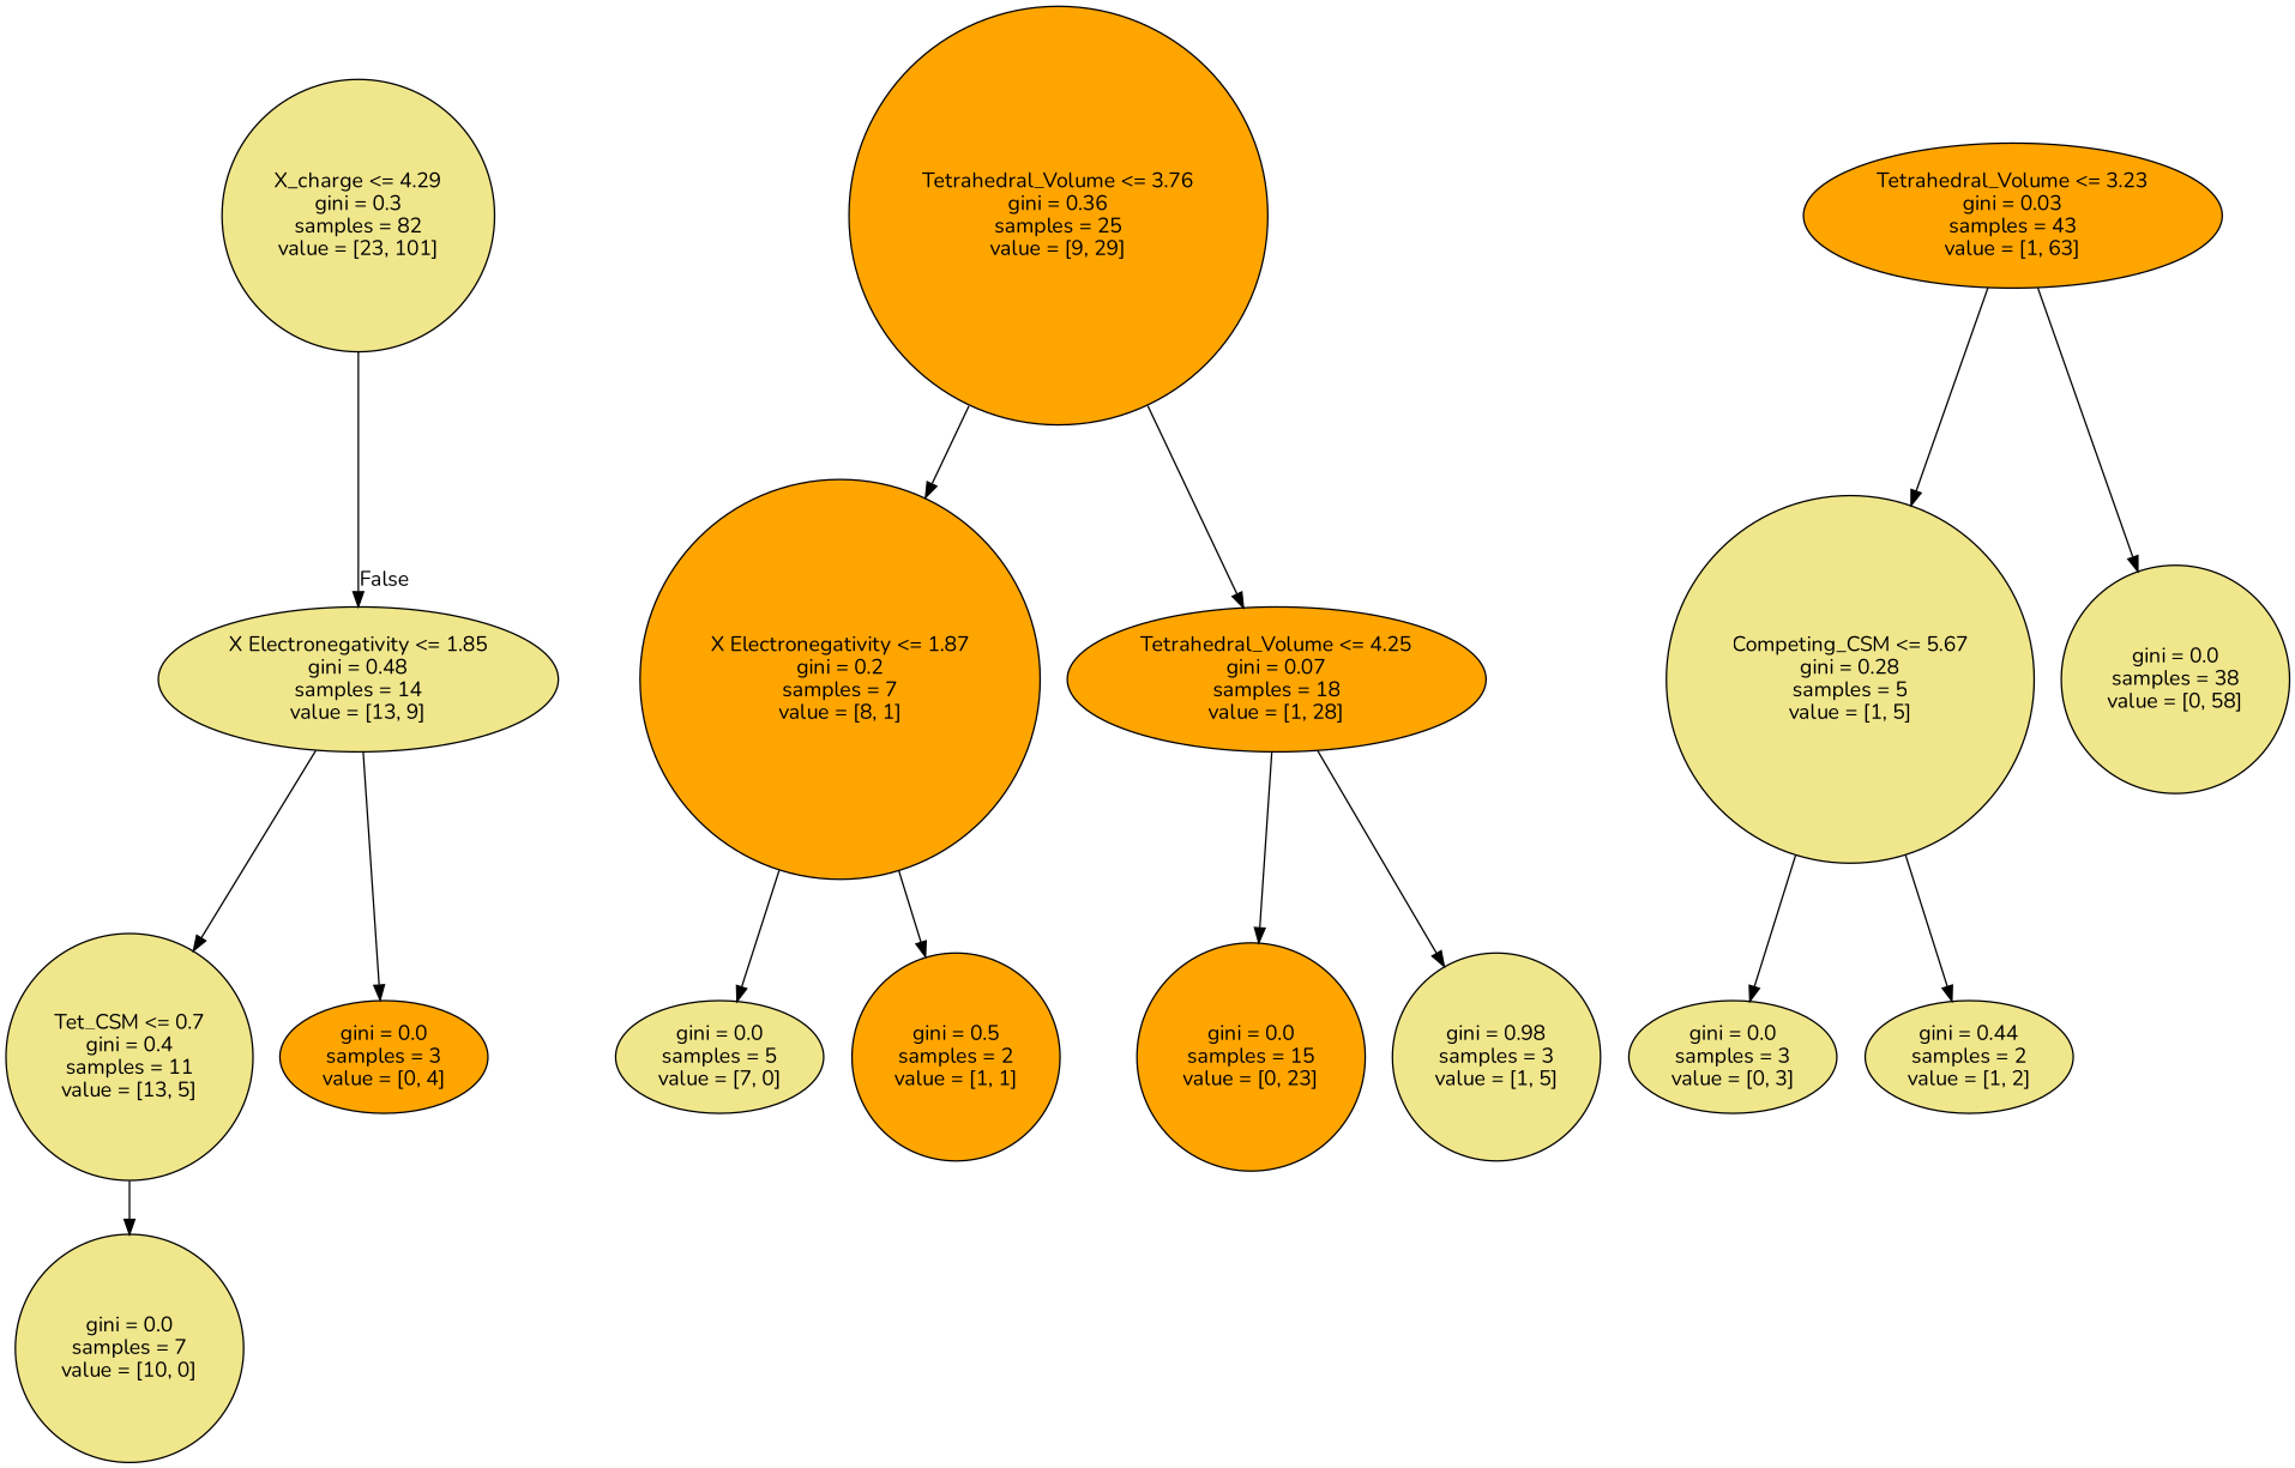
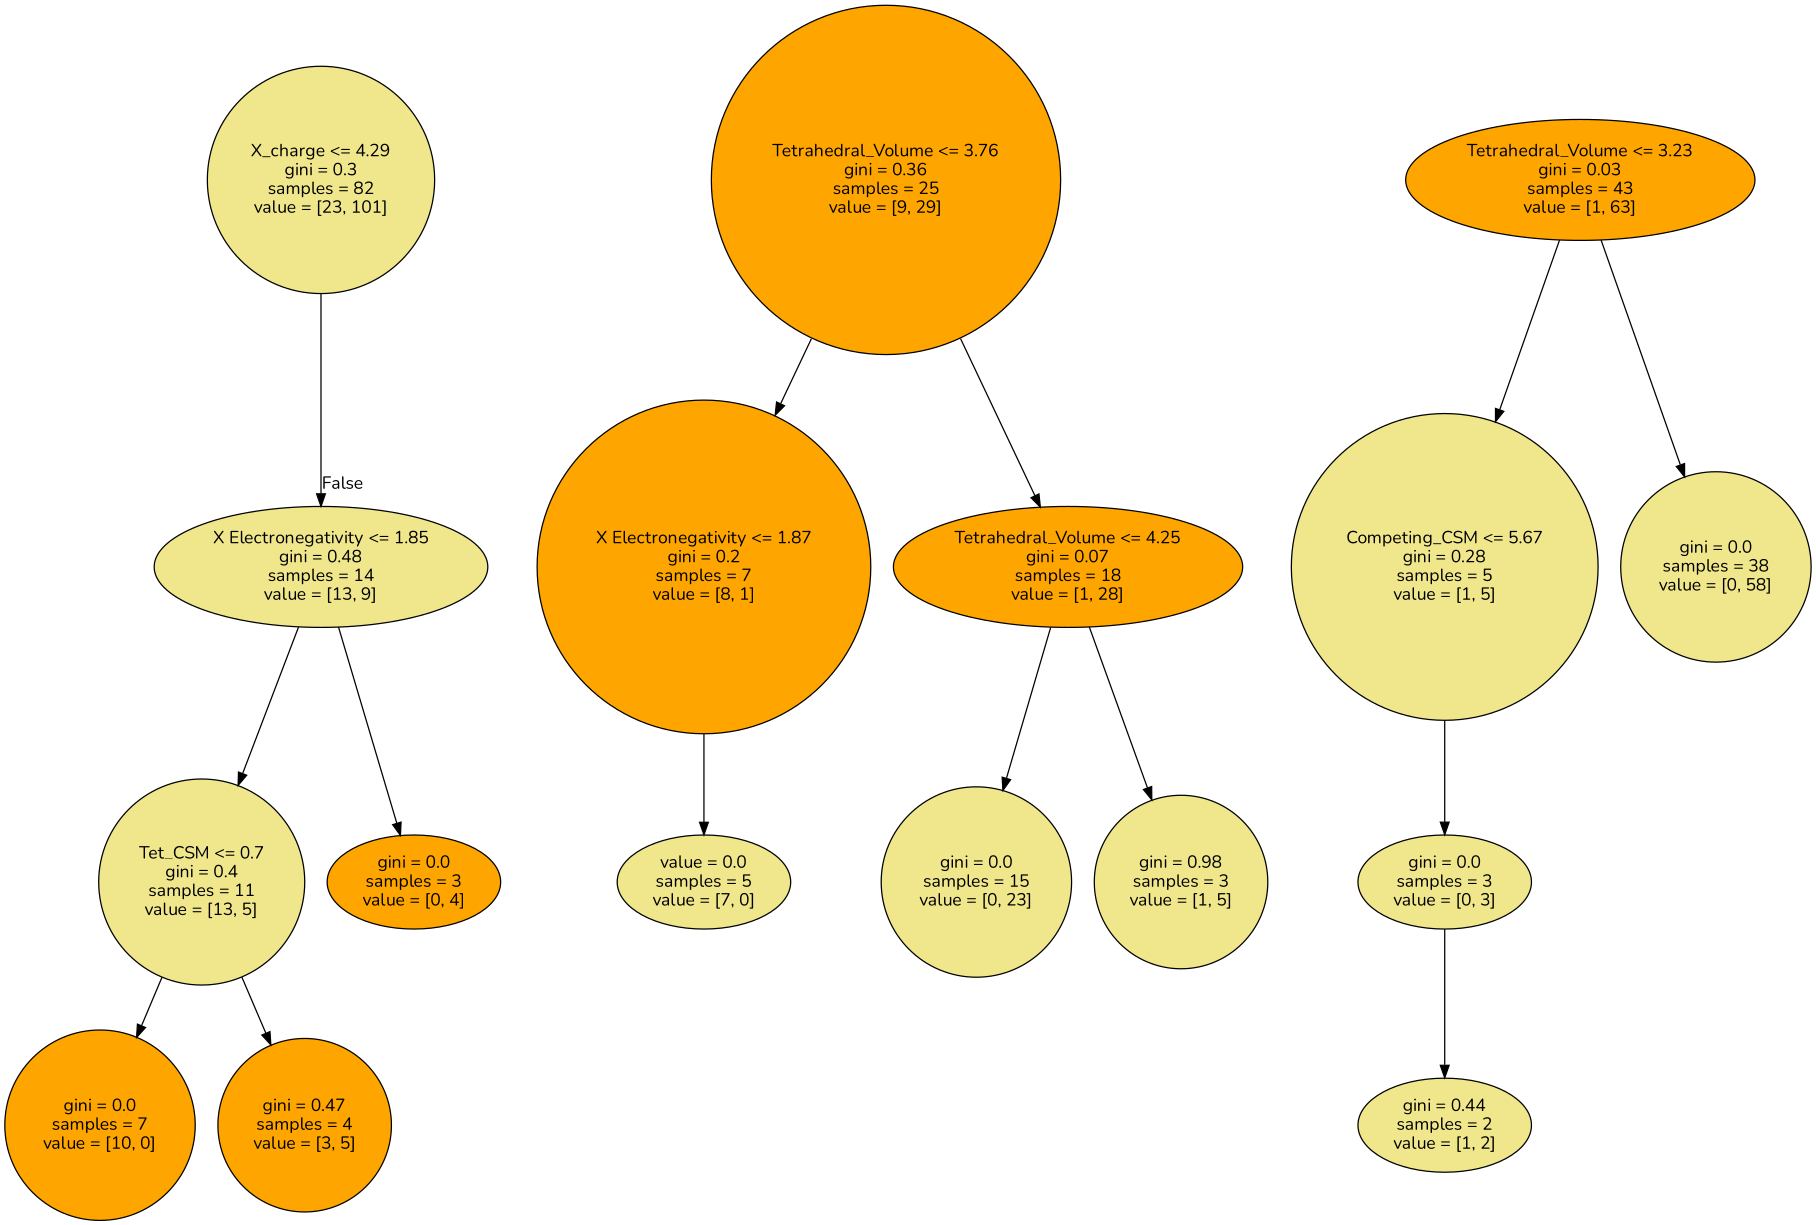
  digraph {
    fontname=Nunito
    node [color=black fillcolor=khaki fontname=Nunito shape=circle style="filled, rounded"]
    edge [fontname=Nunito]
    n1 [label="X_charge <= 4.29\ngini = 0.3\nsamples = 82\nvalue = [23, 101]"]
    n2 [label="X Electronegativity <= 1.85\ngini = 0.48\nsamples = 14\nvalue = [13, 9]" shape=ellipse]
    n3 [label="Tet_CSM <= 0.7\ngini = 0.4\nsamples = 11\nvalue = [13, 5]"]
    n4 [fillcolor=orange label="gini = 0.0\nsamples = 3\nvalue = [0, 4]" shape=ellipse]
    n5 [fillcolor=orange label="Tetrahedral_Volume <= 3.76\ngini = 0.36\nsamples = 25\nvalue = [9, 29]"]
    n6 [fillcolor=orange label="X Electronegativity <= 1.87\ngini = 0.2\nsamples = 7\nvalue = [8, 1]"]
    n7 [fillcolor=orange label="Tetrahedral_Volume <= 4.25\ngini = 0.07\nsamples = 18\nvalue = [1, 28]" shape=ellipse]
    n8 [fillcolor=orange label="Tetrahedral_Volume <= 3.23\ngini = 0.03\nsamples = 43\nvalue = [1, 63]" shape=ellipse]
    n9 [label="Competing_CSM <= 5.67\ngini = 0.28\nsamples = 5\nvalue = [1, 5]"]
    n10 [label="gini = 0.0\nsamples = 38\nvalue = [0, 58]"]
-   n11 [label="gini = 0.0\nsamples = 5\nvalue = [7, 0]" shape=ellipse]
-   n12 [fillcolor=orange label="gini = 0.5\nsamples = 2\nvalue = [1, 1]"]
-   n13 [fillcolor=orange label="gini = 0.0\nsamples = 15\nvalue = [0, 23]"]
+   n11 [label="value = 0.0\nsamples = 5\nvalue = [7, 0]" shape=ellipse]
+   n13 [label="gini = 0.0\nsamples = 15\nvalue = [0, 23]"]
    n14 [label="gini = 0.98\nsamples = 3\nvalue = [1, 5]"]
    n15 [label="gini = 0.0\nsamples = 3\nvalue = [0, 3]" shape=ellipse]
    n16 [label="gini = 0.44\nsamples = 2\nvalue = [1, 2]" shape=ellipse]
-   n17 [label="gini = 0.0\nsamples = 7\nvalue = [10, 0]"]
+   n17 [fillcolor=orange label="gini = 0.0\nsamples = 7\nvalue = [10, 0]"]
+   n18 [fillcolor=orange label="gini = 0.47\nsamples = 4\nvalue = [3, 5]"]
    n1 -> n2 [headlabel=False labelangle=-45 labeldistance=2.5]
    n2 -> n3
    n2 -> n4
    n3 -> n17
+   n3 -> n18
    n5 -> n6
    n5 -> n7
    n6 -> n11
-   n6 -> n12
    n7 -> n13
    n7 -> n14
    n8 -> n9
    n8 -> n10
    n9 -> n15
-   n9 -> n16
+   n15 -> n16
  }
